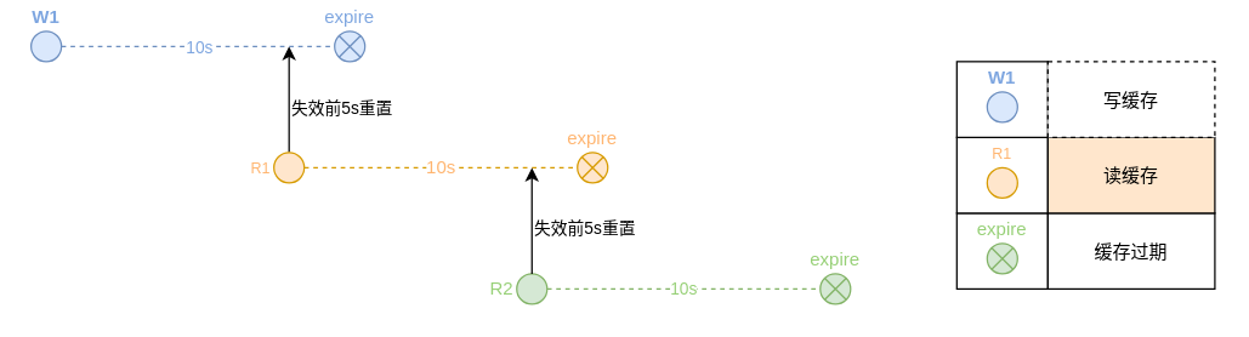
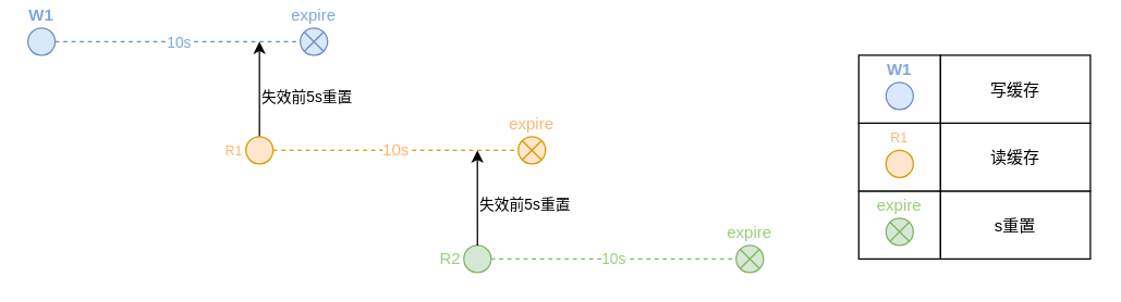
  <mxCell id="0" style=";html=1;" />
  <mxCell id="1" style=";html=1;" parent="0" />
  <mxCell id="2" value="" style="whiteSpace=wrap;html=1;rounded=0;shadow=0;strokeWidth=1;fontSize=14" parent="1" vertex="1"><mxGeometry x="630" y="140" width="60" height="50" as="geometry" /></mxCell>
- <mxCell id="3" value="&lt;span style=&quot;font-size: 12px&quot;&gt;缓存过期&lt;/span&gt;" style="whiteSpace=wrap;html=1;rounded=0;shadow=0;strokeWidth=1;fontSize=14" parent="1" vertex="1"><mxGeometry x="690" y="140" width="110.03" height="50" as="geometry" /></mxCell>
+ <mxCell id="3" value="&lt;span style=&quot;font-size: 12px&quot;&gt;s重置&lt;/span&gt;" style="whiteSpace=wrap;html=1;rounded=0;shadow=0;strokeWidth=1;fontSize=14" parent="1" vertex="1"><mxGeometry x="690" y="140" width="110.03" height="50" as="geometry" /></mxCell>
  <mxCell id="4" value="" style="whiteSpace=wrap;html=1;rounded=0;shadow=0;strokeWidth=1;fontSize=14" parent="1" vertex="1"><mxGeometry x="630" y="90" width="60" height="50" as="geometry" /></mxCell>
- <mxCell id="5" value="&lt;span style=&quot;font-size: 12px&quot;&gt;读缓存&lt;/span&gt;" style="whiteSpace=wrap;html=1;rounded=0;shadow=0;strokeWidth=1;fontSize=14;fillColor=#ffe6cc;" parent="1" vertex="1"><mxGeometry x="690" y="90" width="110.03" height="50" as="geometry" /></mxCell>
+ <mxCell id="5" value="&lt;span style=&quot;font-size: 12px&quot;&gt;读缓存&lt;/span&gt;" style="whiteSpace=wrap;html=1;rounded=0;shadow=0;strokeWidth=1;fontSize=14" parent="1" vertex="1"><mxGeometry x="690" y="90" width="110.03" height="50" as="geometry" /></mxCell>
  <mxCell id="6" value="" style="whiteSpace=wrap;html=1;rounded=0;shadow=0;strokeWidth=1;fontSize=14" parent="1" vertex="1"><mxGeometry x="630" y="40" width="60" height="50" as="geometry" /></mxCell>
- <mxCell id="7" value="&lt;span style=&quot;font-size: 12px&quot;&gt;写缓存&lt;/span&gt;" style="whiteSpace=wrap;html=1;rounded=0;shadow=0;strokeWidth=1;fontSize=14;dashed=1;" parent="1" vertex="1"><mxGeometry x="690" y="40" width="110.03" height="50" as="geometry" /></mxCell>
+ <mxCell id="7" value="&lt;span style=&quot;font-size: 12px&quot;&gt;写缓存&lt;/span&gt;" style="whiteSpace=wrap;html=1;rounded=0;shadow=0;strokeWidth=1;fontSize=14" parent="1" vertex="1"><mxGeometry x="690" y="40" width="110.03" height="50" as="geometry" /></mxCell>
  <mxCell id="8" value="W1" style="ellipse;whiteSpace=wrap;html=1;aspect=fixed;fillColor=#dae8fc;strokeColor=#6c8ebf;fontStyle=1;labelPosition=center;verticalLabelPosition=top;align=center;verticalAlign=bottom;fontColor=#7EA6E0;" parent="1" vertex="1"><mxGeometry x="20" y="20" width="20" height="20" as="geometry" /></mxCell>
  <mxCell id="9" value="R2" style="ellipse;whiteSpace=wrap;html=1;aspect=fixed;fillColor=#d5e8d4;strokeColor=#82b366;labelPosition=left;verticalLabelPosition=middle;align=right;verticalAlign=middle;fontColor=#97D077;" parent="1" vertex="1"><mxGeometry x="340.03" y="180" width="20" height="20" as="geometry" /></mxCell>
  <mxCell id="10" value="" style="edgeStyle=orthogonalEdgeStyle;rounded=0;orthogonalLoop=1;jettySize=auto;html=1;" edge="1" parent="1" source="12"><mxGeometry relative="1" as="geometry"><mxPoint x="190" y="30" as="targetPoint" /></mxGeometry></mxCell>
  <mxCell id="11" value="失效前5s重置" style="edgeLabel;html=1;align=left;verticalAlign=middle;resizable=0;points=[];labelPosition=right;verticalLabelPosition=middle;" vertex="1" connectable="0" parent="10"><mxGeometry x="-0.278" y="-1" relative="1" as="geometry"><mxPoint x="-1" y="-5" as="offset" /></mxGeometry></mxCell>
  <mxCell id="12" value="R1" style="ellipse;whiteSpace=wrap;html=1;aspect=fixed;fontSize=10;labelPosition=left;verticalLabelPosition=middle;align=right;verticalAlign=middle;fillColor=#ffe6cc;strokeColor=#d79b00;fontColor=#FFB570;" parent="1" vertex="1"><mxGeometry x="180" y="100" width="20" height="20" as="geometry" /></mxCell>
  <mxCell id="13" value="expire" style="shape=sumEllipse;perimeter=ellipsePerimeter;whiteSpace=wrap;html=1;backgroundOutline=1;labelPosition=center;verticalLabelPosition=top;align=center;verticalAlign=bottom;fillColor=#dae8fc;strokeColor=#6c8ebf;fontColor=#7EA6E0;" parent="1" vertex="1"><mxGeometry x="220" y="20" width="20" height="20" as="geometry" /></mxCell>
  <mxCell id="14" value="" style="endArrow=none;dashed=1;html=1;fillColor=#dae8fc;strokeColor=#6c8ebf;labelPosition=center;verticalLabelPosition=top;align=center;verticalAlign=bottom;fontSize=6;startArrow=none;exitX=1;exitY=0.5;exitDx=0;exitDy=0;" parent="1" source="8" target="13" edge="1"><mxGeometry width="50" height="50" relative="1" as="geometry"><mxPoint x="99" y="30" as="sourcePoint" /><mxPoint x="630" y="30" as="targetPoint" /><Array as="points" /></mxGeometry></mxCell>
  <mxCell id="15" value="10s" style="edgeLabel;html=1;align=center;verticalAlign=middle;resizable=0;points=[];fontColor=#7EA6E0;" vertex="1" connectable="0" parent="14"><mxGeometry x="0.122" relative="1" as="geometry"><mxPoint x="-11" as="offset" /></mxGeometry></mxCell>
  <mxCell id="16" value="10s" style="edgeStyle=orthogonalEdgeStyle;rounded=1;orthogonalLoop=1;jettySize=auto;html=1;dashed=1;endArrow=none;endFill=0;fillColor=#d5e8d4;strokeColor=#82b366;startArrow=none;exitX=1;exitY=0.5;exitDx=0;exitDy=0;fontColor=#97D077;" parent="1" source="9" target="17" edge="1"><mxGeometry relative="1" as="geometry"><mxPoint x="420" y="170" as="targetPoint" /><mxPoint x="364.03" y="180" as="sourcePoint" /><Array as="points"><mxPoint x="400.03" y="190" /><mxPoint x="400.03" y="190" /></Array></mxGeometry></mxCell>
  <mxCell id="17" value="expire" style="shape=sumEllipse;perimeter=ellipsePerimeter;whiteSpace=wrap;html=1;backgroundOutline=1;labelPosition=center;verticalLabelPosition=top;align=center;verticalAlign=bottom;fillColor=#d5e8d4;strokeColor=#82b366;fontColor=#97D077;" parent="1" vertex="1"><mxGeometry x="540" y="180" width="20" height="20" as="geometry" /></mxCell>
  <mxCell id="18" value="W1" style="ellipse;whiteSpace=wrap;html=1;aspect=fixed;fillColor=#dae8fc;strokeColor=#6c8ebf;fontStyle=1;labelPosition=center;verticalLabelPosition=top;align=center;verticalAlign=bottom;fontColor=#7EA6E0;" parent="1" vertex="1"><mxGeometry x="650" y="60" width="20" height="20" as="geometry" /></mxCell>
  <mxCell id="19" value="R1" style="ellipse;whiteSpace=wrap;html=1;aspect=fixed;fontSize=10;labelPosition=center;verticalLabelPosition=top;align=center;verticalAlign=bottom;fillColor=#ffe6cc;strokeColor=#d79b00;fontColor=#FFB570;" parent="1" vertex="1"><mxGeometry x="650" y="110" width="20" height="20" as="geometry" /></mxCell>
  <mxCell id="20" value="expire" style="shape=sumEllipse;perimeter=ellipsePerimeter;whiteSpace=wrap;html=1;backgroundOutline=1;labelPosition=center;verticalLabelPosition=top;align=center;verticalAlign=bottom;fillColor=#d5e8d4;strokeColor=#82b366;fontColor=#97D077;" parent="1" vertex="1"><mxGeometry x="650" y="160" width="20" height="20" as="geometry" /></mxCell>
  <mxCell id="21" value="expire" style="shape=sumEllipse;perimeter=ellipsePerimeter;whiteSpace=wrap;html=1;backgroundOutline=1;labelPosition=center;verticalLabelPosition=top;align=center;verticalAlign=bottom;fillColor=#ffe6cc;strokeColor=#d79b00;fontColor=#FFB570;" vertex="1" parent="1"><mxGeometry x="380" y="100" width="20" height="20" as="geometry" /></mxCell>
  <mxCell id="22" value="10s" style="edgeStyle=orthogonalEdgeStyle;rounded=1;orthogonalLoop=1;jettySize=auto;html=1;dashed=1;endArrow=none;endFill=0;fontSize=12;fontColor=#FFB570;fillColor=#ffe6cc;strokeColor=#d79b00;startArrow=none;exitX=1;exitY=0.5;exitDx=0;exitDy=0;" edge="1" parent="1" source="12" target="21"><mxGeometry relative="1" as="geometry"><mxPoint x="259" y="110" as="sourcePoint" /><mxPoint x="330" y="60" as="targetPoint" /><Array as="points" /></mxGeometry></mxCell>
  <mxCell id="23" value="" style="edgeStyle=orthogonalEdgeStyle;rounded=0;orthogonalLoop=1;jettySize=auto;html=1;exitX=0.5;exitY=0;exitDx=0;exitDy=0;" edge="1" parent="1" source="9"><mxGeometry relative="1" as="geometry"><mxPoint x="360.03" y="180" as="sourcePoint" /><mxPoint x="350" y="110" as="targetPoint" /></mxGeometry></mxCell>
  <mxCell id="24" value="失效前5s重置" style="edgeLabel;html=1;align=left;verticalAlign=middle;resizable=0;points=[];labelPosition=right;verticalLabelPosition=middle;" vertex="1" connectable="0" parent="23"><mxGeometry x="-0.278" y="-1" relative="1" as="geometry"><mxPoint x="-1" y="-5" as="offset" /></mxGeometry></mxCell>
